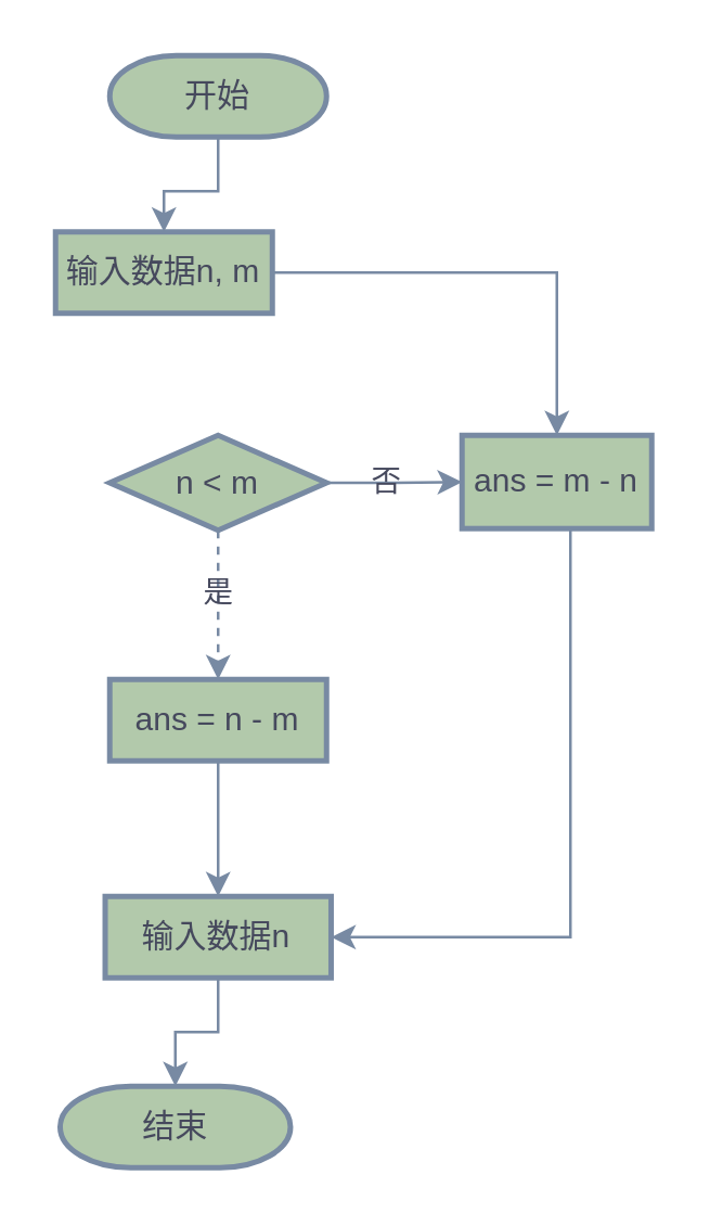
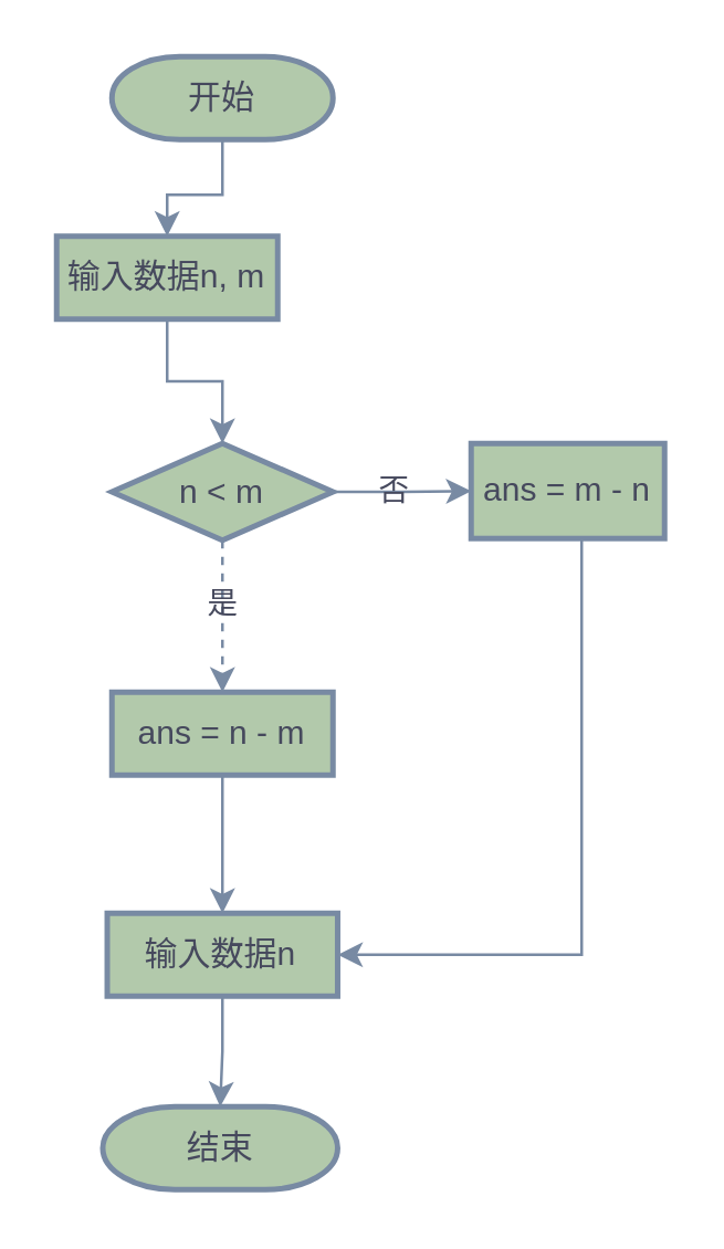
  <mxCell id="0" />
  <mxCell id="1" parent="0" />
  <mxCell id="2" value="" style="edgeStyle=orthogonalEdgeStyle;rounded=0;orthogonalLoop=1;jettySize=auto;html=1;labelBackgroundColor=none;fontColor=default;strokeColor=#788AA3;" parent="1" source="3" target="5" edge="1"><mxGeometry relative="1" as="geometry" /></mxCell>
  <mxCell id="3" value="开始" style="strokeWidth=2;html=1;shape=mxgraph.flowchart.terminator;whiteSpace=wrap;labelBackgroundColor=none;fillColor=#B2C9AB;strokeColor=#788AA3;fontColor=#46495D;" parent="1" vertex="1"><mxGeometry x="40" y="20" width="80" height="30" as="geometry" /></mxCell>
- <mxCell id="4" value="" style="edgeStyle=orthogonalEdgeStyle;rounded=0;orthogonalLoop=1;jettySize=auto;html=1;labelBackgroundColor=none;fontColor=default;strokeColor=#788AA3;" parent="1" source="5" target="12" edge="1"><mxGeometry relative="1" as="geometry" /></mxCell>
+ <mxCell id="4" value="" style="edgeStyle=orthogonalEdgeStyle;rounded=0;orthogonalLoop=1;jettySize=auto;html=1;labelBackgroundColor=none;fontColor=default;strokeColor=#788AA3;" parent="1" source="5" target="10" edge="1"><mxGeometry relative="1" as="geometry" /></mxCell>
  <mxCell id="5" value="输入数据n, m" style="whiteSpace=wrap;html=1;strokeWidth=2;labelBackgroundColor=none;fillColor=#B2C9AB;strokeColor=#788AA3;fontColor=#46495D;" parent="1" vertex="1"><mxGeometry x="20" y="85" width="80" height="30" as="geometry" /></mxCell>
  <mxCell id="6" value="" style="edgeStyle=orthogonalEdgeStyle;rounded=0;orthogonalLoop=1;jettySize=auto;html=1;labelBackgroundColor=none;fontColor=default;strokeColor=#788AA3;" parent="1" source="10" target="12" edge="1"><mxGeometry relative="1" as="geometry" /></mxCell>
  <mxCell id="7" value="否" style="edgeLabel;html=1;align=center;verticalAlign=middle;resizable=0;points=[];labelBackgroundColor=none;fontColor=#46495D;" parent="6" vertex="1" connectable="0"><mxGeometry x="-0.156" y="1" relative="1" as="geometry"><mxPoint as="offset" /></mxGeometry></mxCell>
  <mxCell id="8" value="" style="edgeStyle=orthogonalEdgeStyle;rounded=0;orthogonalLoop=1;jettySize=auto;html=1;labelBackgroundColor=none;fontColor=default;strokeColor=#788AA3;dashed=1;" parent="1" source="10" target="14" edge="1"><mxGeometry relative="1" as="geometry" /></mxCell>
  <mxCell id="9" value="是" style="edgeLabel;html=1;align=center;verticalAlign=middle;resizable=0;points=[];labelBackgroundColor=none;fontColor=#46495D;" parent="8" vertex="1" connectable="0"><mxGeometry x="-0.194" y="-1" relative="1" as="geometry"><mxPoint as="offset" /></mxGeometry></mxCell>
  <mxCell id="10" value="n &amp;lt; m" style="rhombus;whiteSpace=wrap;html=1;strokeWidth=2;labelBackgroundColor=none;fillColor=#B2C9AB;strokeColor=#788AA3;fontColor=#46495D;" parent="1" vertex="1"><mxGeometry x="40" y="160" width="80" height="35" as="geometry" /></mxCell>
  <mxCell id="11" style="edgeStyle=orthogonalEdgeStyle;rounded=0;orthogonalLoop=1;jettySize=auto;html=1;entryX=1;entryY=0.5;entryDx=0;entryDy=0;exitX=0.5;exitY=1;exitDx=0;exitDy=0;labelBackgroundColor=none;fontColor=default;strokeColor=#788AA3;" parent="1" source="12" target="16" edge="1"><mxGeometry relative="1" as="geometry"><mxPoint x="210" y="200" as="sourcePoint" /><Array as="points"><mxPoint x="210" y="194" /><mxPoint x="210" y="345" /></Array></mxGeometry></mxCell>
  <mxCell id="12" value="ans = m - n" style="whiteSpace=wrap;html=1;strokeWidth=2;labelBackgroundColor=none;fillColor=#B2C9AB;strokeColor=#788AA3;fontColor=#46495D;" parent="1" vertex="1"><mxGeometry x="170" y="160" width="70" height="34.38" as="geometry" /></mxCell>
  <mxCell id="13" value="" style="edgeStyle=orthogonalEdgeStyle;rounded=0;orthogonalLoop=1;jettySize=auto;html=1;labelBackgroundColor=none;fontColor=default;strokeColor=#788AA3;" parent="1" source="14" target="16" edge="1"><mxGeometry relative="1" as="geometry" /></mxCell>
  <mxCell id="14" value="ans = n - m" style="whiteSpace=wrap;html=1;strokeWidth=2;labelBackgroundColor=none;fillColor=#B2C9AB;strokeColor=#788AA3;fontColor=#46495D;" parent="1" vertex="1"><mxGeometry x="40" y="250" width="80" height="30" as="geometry" /></mxCell>
  <mxCell id="15" style="edgeStyle=orthogonalEdgeStyle;rounded=0;orthogonalLoop=1;jettySize=auto;html=1;exitX=0.5;exitY=1;exitDx=0;exitDy=0;labelBackgroundColor=none;fontColor=default;strokeColor=#788AA3;" parent="1" source="16" target="17" edge="1"><mxGeometry relative="1" as="geometry"><mxPoint x="79.714" y="370" as="targetPoint" /></mxGeometry></mxCell>
  <mxCell id="16" value="输入数据n" style="whiteSpace=wrap;html=1;strokeWidth=2;labelBackgroundColor=none;fillColor=#B2C9AB;strokeColor=#788AA3;fontColor=#46495D;" parent="1" vertex="1"><mxGeometry x="38.31" y="330" width="83.38" height="30" as="geometry" /></mxCell>
- <mxCell id="17" value="结束" style="strokeWidth=2;html=1;shape=mxgraph.flowchart.terminator;whiteSpace=wrap;labelBackgroundColor=none;fillColor=#B2C9AB;strokeColor=#788AA3;fontColor=#46495D;" parent="1" vertex="1"><mxGeometry x="21.69" y="400" width="85" height="30" as="geometry" /></mxCell>
+ <mxCell id="17" value="结束" style="strokeWidth=2;html=1;shape=mxgraph.flowchart.terminator;whiteSpace=wrap;labelBackgroundColor=none;fillColor=#B2C9AB;strokeColor=#788AA3;fontColor=#46495D;" parent="1" vertex="1"><mxGeometry x="36.69" y="400" width="85" height="30" as="geometry" /></mxCell>
